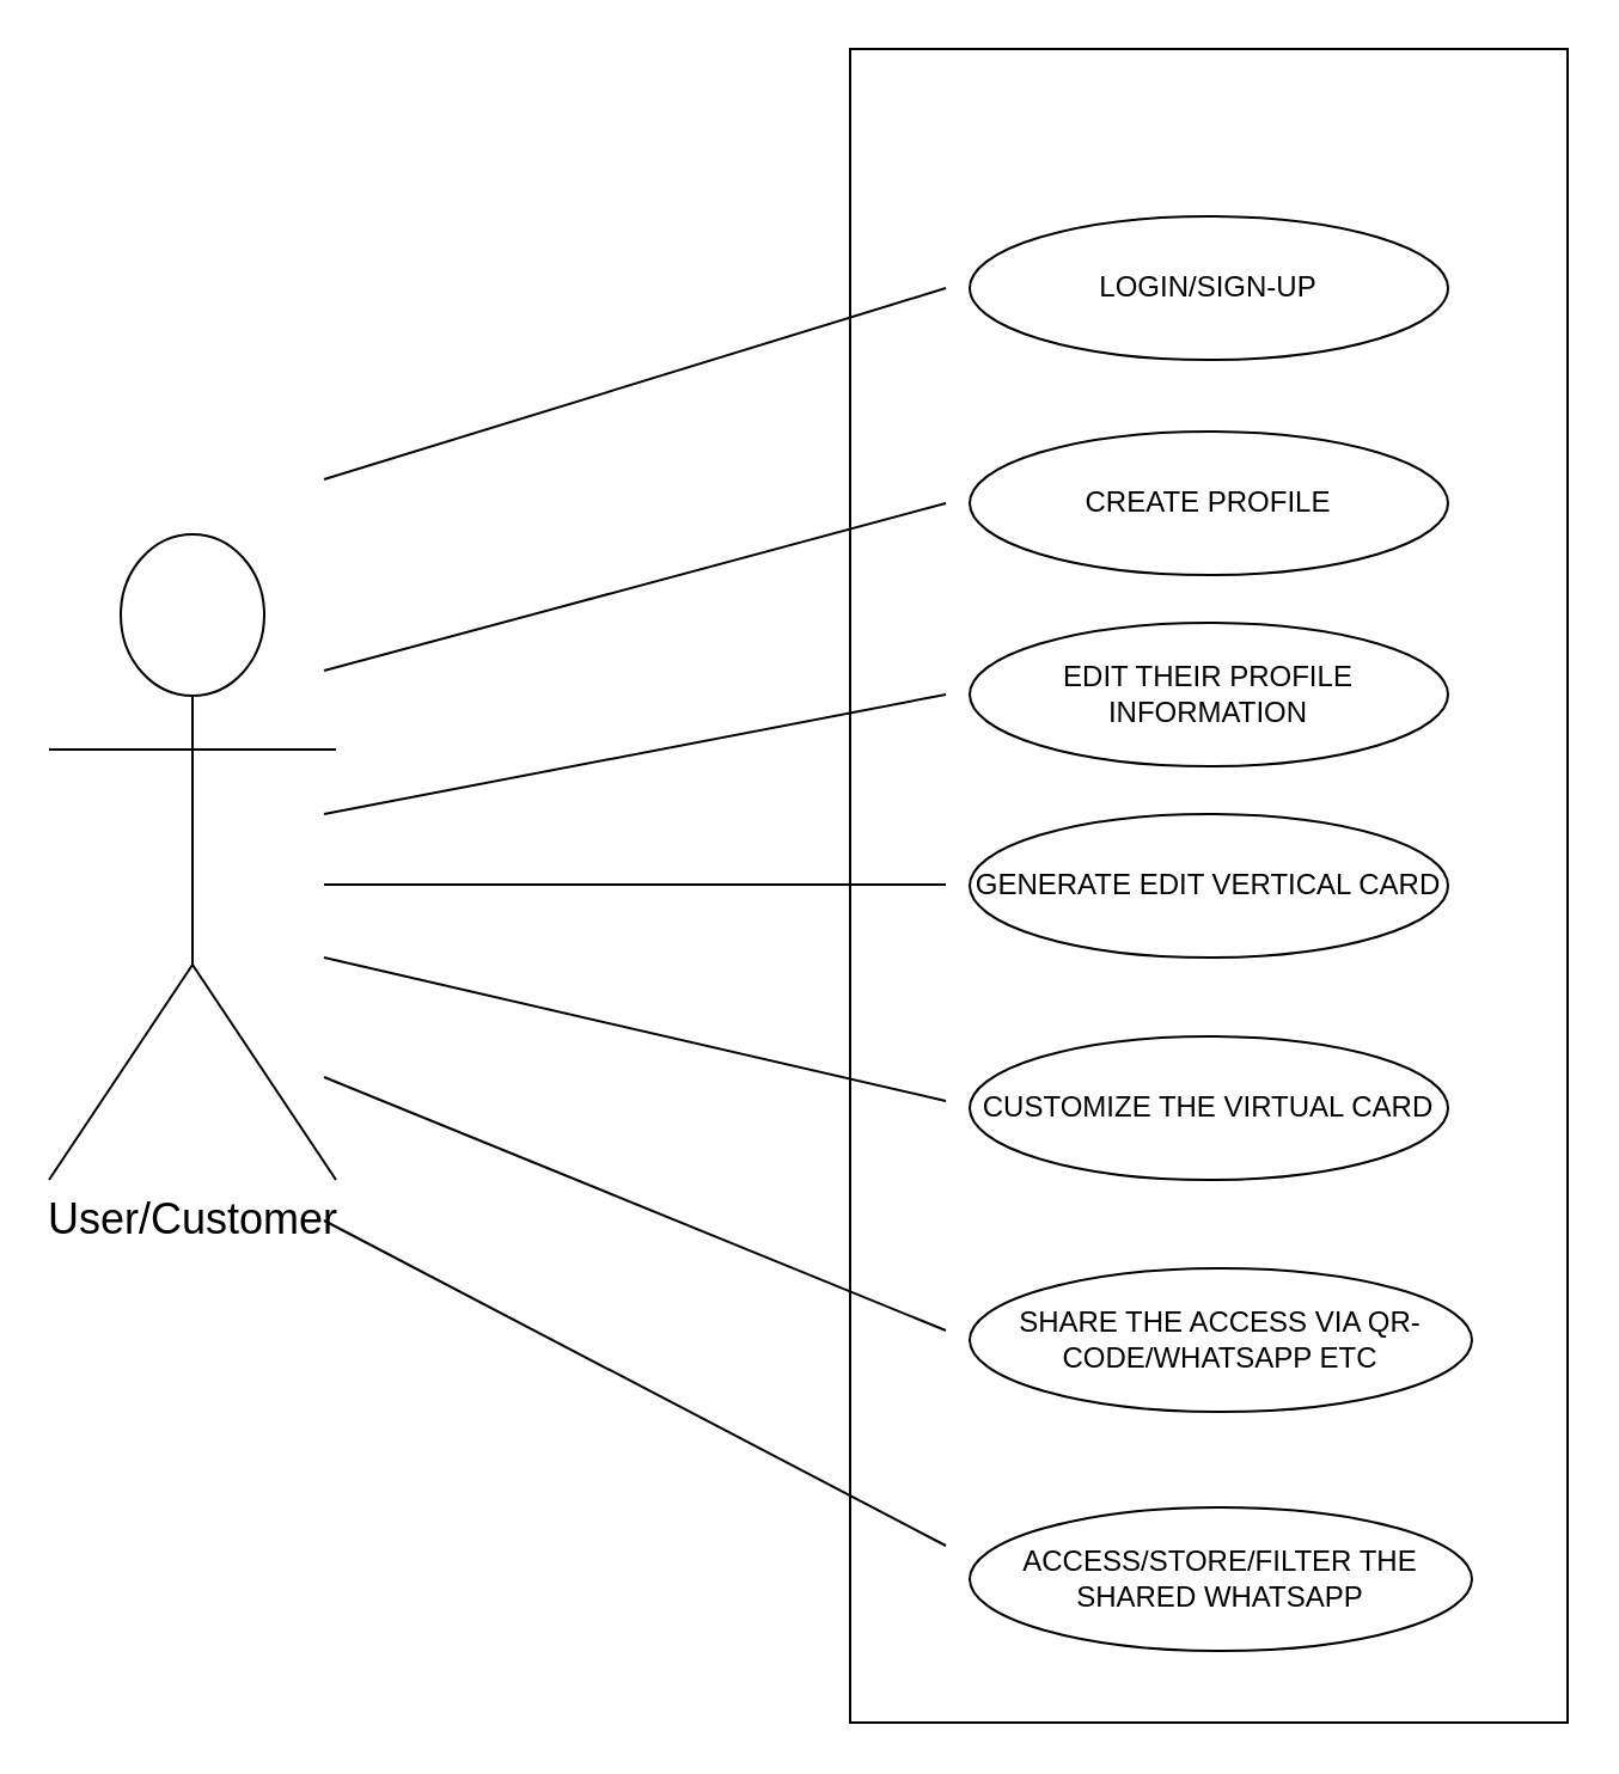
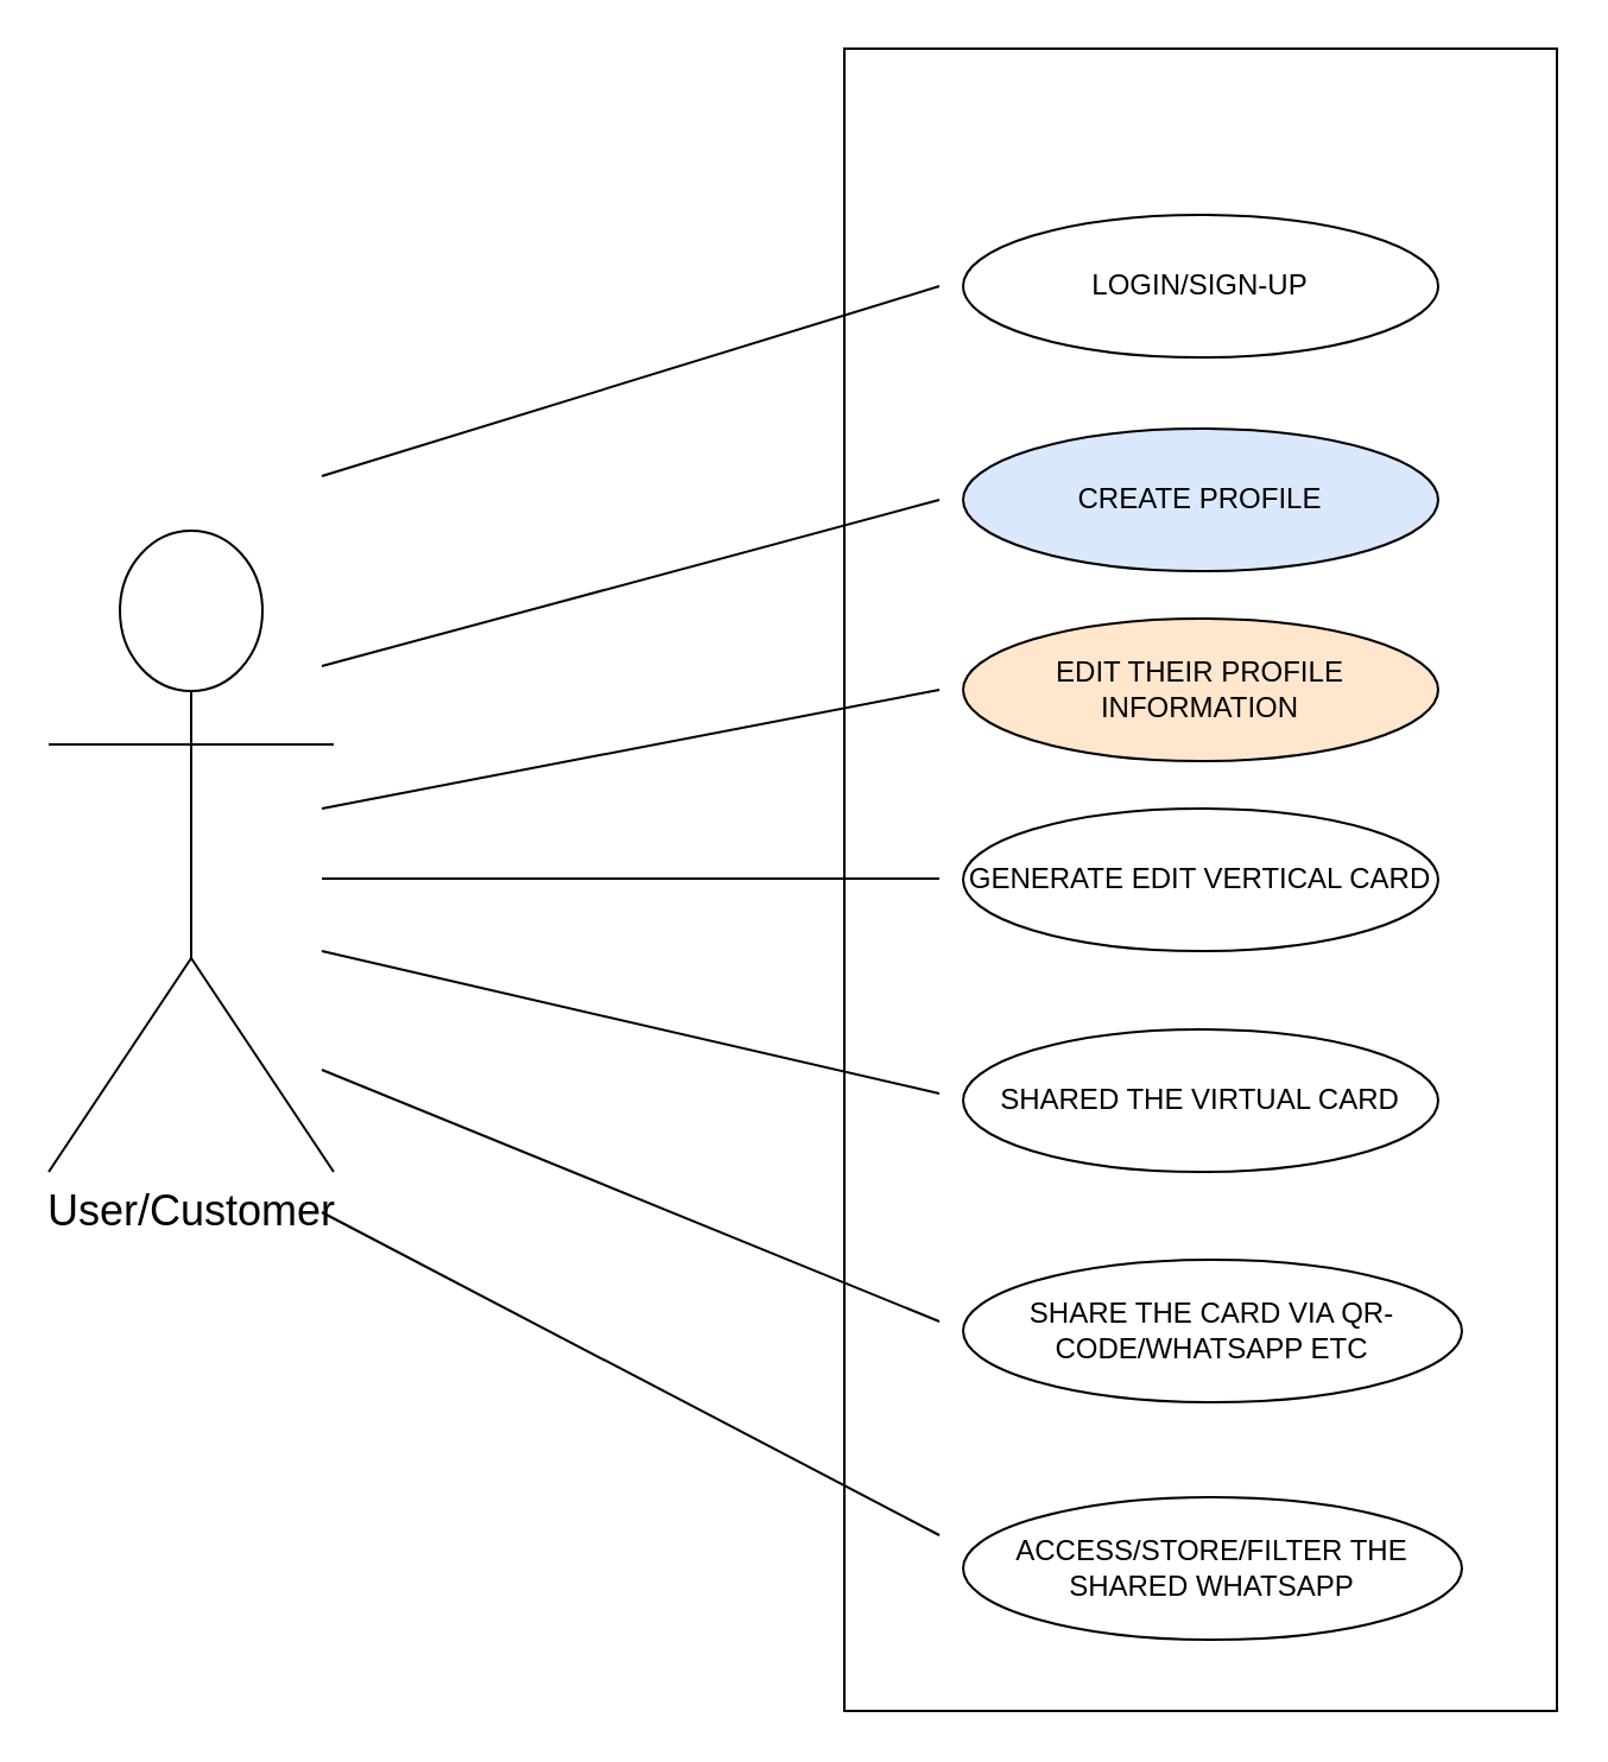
  <mxCell id="0" />
  <mxCell id="1" parent="0" />
  <mxCell id="2" value="LOGIN/SIGN-UP" style="ellipse;whiteSpace=wrap;html=1;" vertex="1" parent="1"><mxGeometry x="405" y="90" width="200" height="60" as="geometry" /></mxCell>
- <mxCell id="3" value="CREATE PROFILE" style="ellipse;whiteSpace=wrap;html=1;" vertex="1" parent="1"><mxGeometry x="405" y="180" width="200" height="60" as="geometry" /></mxCell>
- <mxCell id="4" value="EDIT THEIR PROFILE INFORMATION" style="ellipse;whiteSpace=wrap;html=1;" vertex="1" parent="1"><mxGeometry x="405" y="260" width="200" height="60" as="geometry" /></mxCell>
+ <mxCell id="3" value="CREATE PROFILE" style="ellipse;whiteSpace=wrap;html=1;fillColor=#dae8fc;" vertex="1" parent="1"><mxGeometry x="405" y="180" width="200" height="60" as="geometry" /></mxCell>
+ <mxCell id="4" value="EDIT THEIR PROFILE INFORMATION" style="ellipse;whiteSpace=wrap;html=1;fillColor=#ffe6cc;" vertex="1" parent="1"><mxGeometry x="405" y="260" width="200" height="60" as="geometry" /></mxCell>
  <mxCell id="5" value="GENERATE EDIT VERTICAL CARD" style="ellipse;whiteSpace=wrap;html=1;" vertex="1" parent="1"><mxGeometry x="405" y="340" width="200" height="60" as="geometry" /></mxCell>
- <mxCell id="6" value="CUSTOMIZE THE VIRTUAL CARD" style="ellipse;whiteSpace=wrap;html=1;" vertex="1" parent="1"><mxGeometry x="405" y="433" width="200" height="60" as="geometry" /></mxCell>
- <mxCell id="7" value="SHARE THE ACCESS VIA QR-CODE/WHATSAPP ETC" style="ellipse;whiteSpace=wrap;html=1;" vertex="1" parent="1"><mxGeometry x="405" y="530" width="210" height="60" as="geometry" /></mxCell>
+ <mxCell id="6" value="SHARED THE VIRTUAL CARD" style="ellipse;whiteSpace=wrap;html=1;" vertex="1" parent="1"><mxGeometry x="405" y="433" width="200" height="60" as="geometry" /></mxCell>
+ <mxCell id="7" value="SHARE THE CARD VIA QR-CODE/WHATSAPP ETC" style="ellipse;whiteSpace=wrap;html=1;" vertex="1" parent="1"><mxGeometry x="405" y="530" width="210" height="60" as="geometry" /></mxCell>
  <mxCell id="8" value="ACCESS/STORE/FILTER THE SHARED WHATSAPP" style="ellipse;whiteSpace=wrap;html=1;" vertex="1" parent="1"><mxGeometry x="405" y="630" width="210" height="60" as="geometry" /></mxCell>
  <mxCell id="9" value="" style="html=1;fillColor=none;" vertex="1" parent="1"><mxGeometry x="355" y="20" width="300" height="700" as="geometry" /></mxCell>
  <mxCell id="10" value="" style="endArrow=none;html=1;" edge="1" parent="1"><mxGeometry width="50" height="50" relative="1" as="geometry"><mxPoint x="135" y="200" as="sourcePoint" /><mxPoint x="395" y="120" as="targetPoint" /></mxGeometry></mxCell>
  <mxCell id="11" value="" style="endArrow=none;html=1;" edge="1" parent="1"><mxGeometry width="50" height="50" relative="1" as="geometry"><mxPoint x="135" y="369.5" as="sourcePoint" /><mxPoint x="395" y="369.5" as="targetPoint" /></mxGeometry></mxCell>
  <mxCell id="12" value="" style="endArrow=none;html=1;" edge="1" parent="1"><mxGeometry width="50" height="50" relative="1" as="geometry"><mxPoint x="135" y="340" as="sourcePoint" /><mxPoint x="395" y="290" as="targetPoint" /></mxGeometry></mxCell>
  <mxCell id="13" value="" style="endArrow=none;html=1;" edge="1" parent="1"><mxGeometry width="50" height="50" relative="1" as="geometry"><mxPoint x="135" y="400" as="sourcePoint" /><mxPoint x="395" y="460" as="targetPoint" /></mxGeometry></mxCell>
  <mxCell id="14" value="" style="endArrow=none;html=1;" edge="1" parent="1"><mxGeometry width="50" height="50" relative="1" as="geometry"><mxPoint x="135" y="450" as="sourcePoint" /><mxPoint x="395" y="556" as="targetPoint" /></mxGeometry></mxCell>
  <mxCell id="15" value="User/Customer" style="shape=umlActor;verticalLabelPosition=bottom;labelBackgroundColor=#ffffff;verticalAlign=top;html=1;outlineConnect=0;fontSize=18;" vertex="1" parent="1"><mxGeometry x="20" y="223" width="120" height="270" as="geometry" /></mxCell>
  <mxCell id="16" value="" style="endArrow=none;html=1;" edge="1" parent="1"><mxGeometry width="50" height="50" relative="1" as="geometry"><mxPoint x="135" y="510" as="sourcePoint" /><mxPoint x="395" y="646" as="targetPoint" /></mxGeometry></mxCell>
  <mxCell id="17" value="" style="endArrow=none;html=1;" edge="1" parent="1"><mxGeometry width="50" height="50" relative="1" as="geometry"><mxPoint x="135" y="280" as="sourcePoint" /><mxPoint x="395" y="210" as="targetPoint" /></mxGeometry></mxCell>
